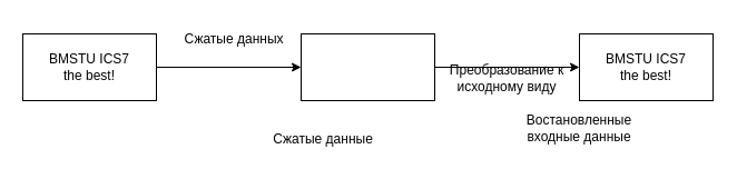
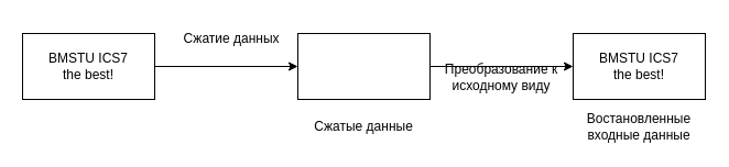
  <mxCell id="0" />
  <mxCell id="1" parent="0" />
  <mxCell id="2" value="BMSTU ICS7 &lt;br&gt;the best!" style="rounded=0;whiteSpace=wrap;html=1;" vertex="1" parent="1"><mxGeometry x="20" y="30" width="120" height="60" as="geometry" /></mxCell>
  <mxCell id="3" value="BMSTU ICS7 &lt;br&gt;the best!" style="rounded=0;whiteSpace=wrap;html=1;" vertex="1" parent="1"><mxGeometry x="520" y="30" width="120" height="60" as="geometry" /></mxCell>
  <mxCell id="4" value="" style="rounded=0;whiteSpace=wrap;html=1;" vertex="1" parent="1"><mxGeometry x="270" y="30" width="120" height="60" as="geometry" /></mxCell>
  <mxCell id="5" value="" style="endArrow=classic;html=1;rounded=0;exitX=1;exitY=0.5;exitDx=0;exitDy=0;entryX=0;entryY=0.5;entryDx=0;entryDy=0;" edge="1" parent="1" source="2" target="4"><mxGeometry width="50" height="50" relative="1" as="geometry"><mxPoint x="350" y="250" as="sourcePoint" /><mxPoint x="400" y="200" as="targetPoint" /></mxGeometry></mxCell>
  <mxCell id="6" value="" style="endArrow=classic;html=1;rounded=0;exitX=1;exitY=0.5;exitDx=0;exitDy=0;entryX=0;entryY=0.5;entryDx=0;entryDy=0;" edge="1" parent="1" source="4" target="3"><mxGeometry width="50" height="50" relative="1" as="geometry"><mxPoint x="350" y="250" as="sourcePoint" /><mxPoint x="400" y="200" as="targetPoint" /></mxGeometry></mxCell>
- <mxCell id="7" value="Сжатые данных" style="text;html=1;strokeColor=none;fillColor=none;align=center;verticalAlign=middle;whiteSpace=wrap;rounded=0;" vertex="1" parent="1"><mxGeometry x="160" y="20" width="100" height="30" as="geometry" /></mxCell>
+ <mxCell id="7" value="Сжатие данных" style="text;html=1;strokeColor=none;fillColor=none;align=center;verticalAlign=middle;whiteSpace=wrap;rounded=0;" vertex="1" parent="1"><mxGeometry x="160" y="20" width="100" height="30" as="geometry" /></mxCell>
  <mxCell id="8" value="Преобразование к исходному виду" style="text;html=1;strokeColor=none;fillColor=none;align=center;verticalAlign=middle;whiteSpace=wrap;rounded=0;" vertex="1" parent="1"><mxGeometry x="400" y="55" width="110" height="30" as="geometry" /></mxCell>
- <mxCell id="9" value="Востановленные входные данные" style="text;html=1;strokeColor=none;fillColor=none;align=center;verticalAlign=middle;whiteSpace=wrap;rounded=0;" vertex="1" parent="1"><mxGeometry x="470" y="100" width="100" height="30" as="geometry" /></mxCell>
- <mxCell id="10" value="Сжатые данные" style="text;html=1;strokeColor=none;fillColor=none;align=center;verticalAlign=middle;whiteSpace=wrap;rounded=0;" vertex="1" parent="1"><mxGeometry x="240" y="110" width="100" height="30" as="geometry" /></mxCell>
+ <mxCell id="9" value="Востановленные входные данные" style="text;html=1;strokeColor=none;fillColor=none;align=center;verticalAlign=middle;whiteSpace=wrap;rounded=0;" vertex="1" parent="1"><mxGeometry x="530" y="100" width="100" height="30" as="geometry" /></mxCell>
+ <mxCell id="10" value="Сжатые данные" style="text;html=1;strokeColor=none;fillColor=none;align=center;verticalAlign=middle;whiteSpace=wrap;rounded=0;" vertex="1" parent="1"><mxGeometry x="280" y="100" width="100" height="30" as="geometry" /></mxCell>
